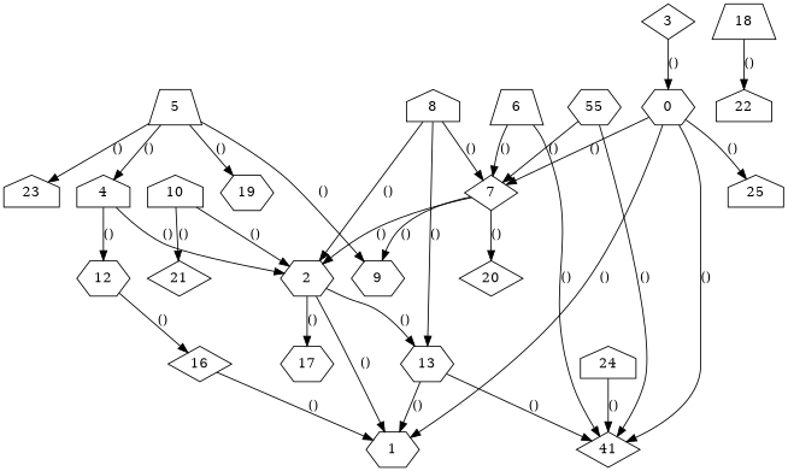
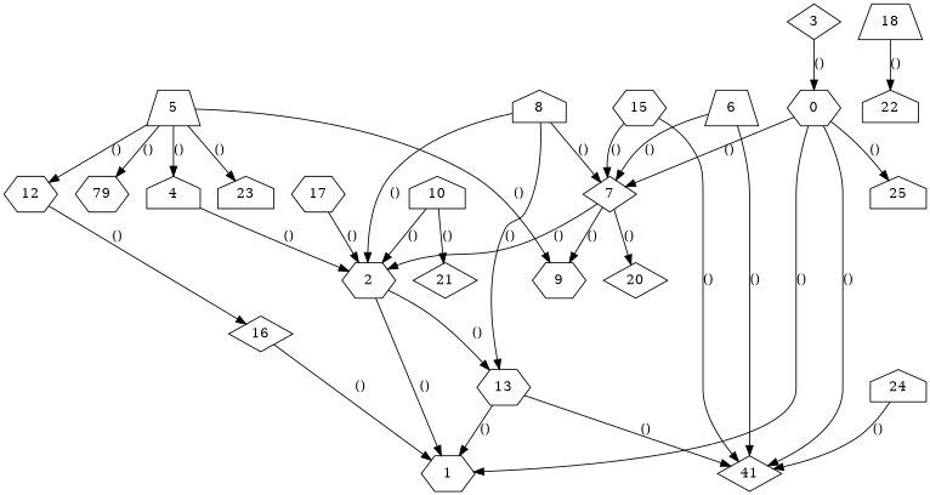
  digraph {
    node [shape=hexagon]
    n1 [label=0]
    n2 [label=1]
    n3 [label=7 shape=diamond]
    n4 [label=41 shape=diamond]
    n5 [label=25 shape=house]
    n6 [label=2]
    n7 [label=9]
    n8 [label=20 shape=diamond]
    n9 [label=13]
    n10 [label=3 shape=diamond]
    n11 [label=4 shape=house]
    n12 [label=5 shape=trapezium]
    n13 [label=12]
-   n14 [label=19]
+   n14 [label=79]
    n15 [label=23 shape=house]
    n16 [label=16 shape=diamond]
    n17 [label=6 shape=trapezium]
    n18 [label=8 shape=house]
    n19 [label=10 shape=house]
    n20 [label=21 shape=diamond]
-   n21 [label=55]
+   n21 [label=15]
    n22 [label=17]
    n23 [label=18 shape=trapezium]
    n24 [label=22 shape=house]
    n25 [label=24 shape=house]
    n1 -> n2 [label="()"]
    n1 -> n3 [label="()"]
    n1 -> n4 [label="()"]
    n1 -> n5 [label="()"]
    n3 -> n6 [label="()"]
    n3 -> n7 [label="()"]
    n3 -> n8 [label="()"]
    n6 -> n2 [label="()"]
    n6 -> n9 [label="()"]
    n9 -> n2 [label="()"]
    n9 -> n4 [label="()"]
    n10 -> n1 [label="()"]
    n11 -> n6 [label="()"]
    n12 -> n7 [label="()"]
    n12 -> n11 [label="()"]
-   n11 -> n13 [label="()"]
+   n12 -> n13 [label="()"]
    n12 -> n14 [label="()"]
    n12 -> n15 [label="()"]
    n13 -> n16 [label="()"]
    n16 -> n2 [label="()"]
    n17 -> n3 [label="()"]
    n17 -> n4 [label="()"]
    n18 -> n3 [label="()"]
    n18 -> n6 [label="()"]
    n18 -> n9 [label="()"]
    n19 -> n6 [label="()"]
    n19 -> n20 [label="()"]
    n21 -> n3 [label="()"]
    n21 -> n4 [label="()"]
-   n6 -> n22 [label="()"]
+   n22 -> n6 [label="()"]
    n23 -> n24 [label="()"]
    n25 -> n4 [label="()"]
  }
